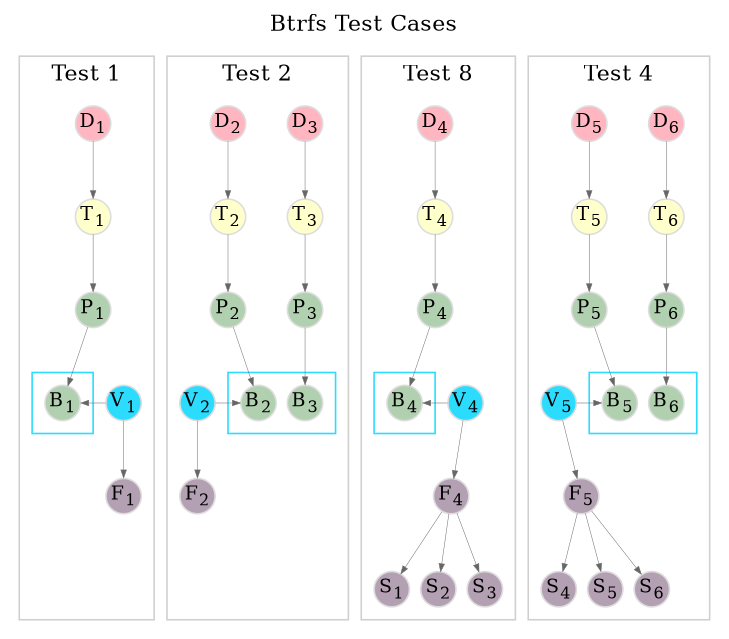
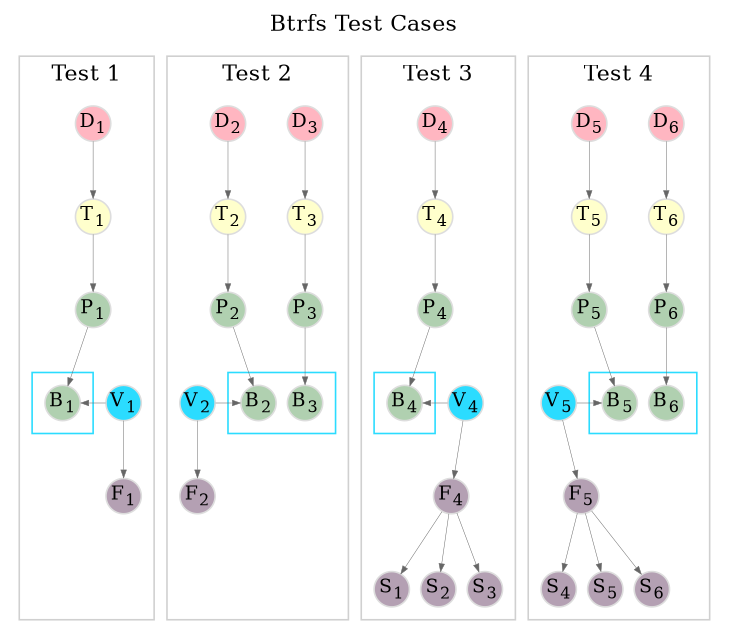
  digraph {
    bgcolor="#FFFFFF"
    color="#FFFFFF"
    compound=true
    label=<Btrfs Test Cases>
    labelloc=t
    nodesep=0.1
    rankdir=TB
    ranksep=0.5
    node [color="#DDDDDD" fillcolor="#B0D0B0" fixedsize=true fontsize=12 penwidth=1.0 style=filled]
    edge [arrowsize=0.5 color="#666666" penwidth=0.3]
    n1 [height=0.3 label=<B<SUB>1</SUB>> width=0.3]
    n2 [fillcolor="#FFB6C1" height=0.3 label=<D<SUB>1</SUB>> width=0.3]
    n3 [fillcolor="#FFFFCC" height=0.3 label=<T<SUB>1</SUB>> width=0.3]
    n4 [height=0.3 label=<P<SUB>1</SUB>> width=0.3]
    n5 [fillcolor="#2BDCFF" height=0.3 label=<V<SUB>1</SUB>> width=0.3]
    n6 [fillcolor="#B4A0B3" height=0.3 label=<F<SUB>1</SUB>> width=0.3]
    a_S1 [fillcolor="#FFFFC0" height=0.3 style=invis width=0.3]
    n8 [height=0.3 label=<B<SUB>2</SUB>> width=0.3]
    n9 [height=0.3 label=<B<SUB>3</SUB>> width=0.3]
    n10 [fillcolor="#FFB6C1" height=0.3 label=<D<SUB>3</SUB>> width=0.3]
    n11 [fillcolor="#FFFFCC" height=0.3 label=<T<SUB>3</SUB>> width=0.3]
    n12 [height=0.3 label=<P<SUB>3</SUB>> width=0.3]
    n13 [fillcolor="#FFB6C1" height=0.3 label=<D<SUB>2</SUB>> width=0.3]
    n14 [fillcolor="#FFFFCC" height=0.3 label=<T<SUB>2</SUB>> width=0.3]
    n15 [height=0.3 label=<P<SUB>2</SUB>> width=0.3]
    n16 [fillcolor="#2BDCFF" height=0.3 label=<V<SUB>2</SUB>> width=0.3]
    n17 [fillcolor="#B4A0B3" height=0.3 label=<F<SUB>2</SUB>> width=0.3]
    b_S2 [fillcolor="#FFFFC0" height=0.3 style=invis width=0.3]
    n19 [height=0.3 label=<B<SUB>4</SUB>> width=0.3]
    n20 [fillcolor="#FFB6C1" height=0.3 label=<D<SUB>4</SUB>> width=0.3]
    n21 [fillcolor="#FFFFCC" height=0.3 label=<T<SUB>4</SUB>> width=0.3]
    n22 [height=0.3 label=<P<SUB>4</SUB>> width=0.3]
    n23 [fillcolor="#2BDCFF" height=0.3 label=<V<SUB>4</SUB>> width=0.3]
    n24 [fillcolor="#B4A0B3" height=0.3 label=<F<SUB>4</SUB>> width=0.3]
    n25 [fillcolor="#B4A0B3" height=0.3 label=<S<SUB>1</SUB>> width=0.3]
    n26 [fillcolor="#B4A0B3" height=0.3 label=<S<SUB>2</SUB>> width=0.3]
    n27 [fillcolor="#B4A0B3" height=0.3 label=<S<SUB>3</SUB>> width=0.3]
    n28 [height=0.3 label=<B<SUB>5</SUB>> width=0.3]
    n29 [height=0.3 label=<B<SUB>6</SUB>> width=0.3]
    n30 [fillcolor="#FFB6C1" height=0.3 label=<D<SUB>6</SUB>> width=0.3]
    n31 [fillcolor="#FFFFCC" height=0.3 label=<T<SUB>6</SUB>> width=0.3]
    n32 [height=0.3 label=<P<SUB>6</SUB>> width=0.3]
    n33 [fillcolor="#FFB6C1" height=0.3 label=<D<SUB>5</SUB>> width=0.3]
    n34 [fillcolor="#FFFFCC" height=0.3 label=<T<SUB>5</SUB>> width=0.3]
    n35 [height=0.3 label=<P<SUB>5</SUB>> width=0.3]
    n36 [fillcolor="#2BDCFF" height=0.3 label=<V<SUB>5</SUB>> width=0.3]
    n37 [fillcolor="#B4A0B3" height=0.3 label=<F<SUB>5</SUB>> width=0.3]
    n38 [fillcolor="#B4A0B3" height=0.3 label=<S<SUB>4</SUB>> width=0.3]
    n39 [fillcolor="#B4A0B3" height=0.3 label=<S<SUB>5</SUB>> width=0.3]
    n40 [fillcolor="#B4A0B3" height=0.3 label=<S<SUB>6</SUB>> width=0.3]
    subgraph cluster_1 {
      color="#D0D0D0"
      label="Test 1"
      n2
      n3
      n4
      n5
      n6
      a_S1
      subgraph cluster_2 {
        color="#2BDCFF"
        label=""
        n1
      }
    }
    subgraph cluster_3 {
      color="#D0D0D0"
      label="Test 2"
      n10
      n11
      n12
      n13
      n14
      n15
      n16
      n17
      b_S2
      subgraph cluster_4 {
        color="#2BDCFF"
        label=""
        n8
        n9
      }
    }
    subgraph cluster_5 {
      color="#D0D0D0"
-     label="Test 8"
+     label="Test 3"
      n20
      n21
      n22
      n23
      n24
      n25
      n26
      n27
      subgraph cluster_6 {
        color="#2BDCFF"
        label=""
        n19
      }
    }
    subgraph cluster_7 {
      color="#D0D0D0"
      label="Test 4"
      n30
      n31
      n32
      n33
      n34
      n35
      n36
      n37
      n38
      n39
      n40
      subgraph cluster_8 {
        color="#2BDCFF"
        label=""
        n28
        n29
      }
    }
    n2 -> n3
    n3 -> n4
    n4 -> n1
    n4 -> n5 [style=invis]
    n5 -> n1 [constraint=false]
    n5 -> n6
    n6 -> a_S1 [style=invis]
    n10 -> n11
    n11 -> n12
    n12 -> n9
    n13 -> n14
    n14 -> n15
    n15 -> n8
    n15 -> n16 [style=invis]
    n16 -> n8 [constraint=false]
    n16 -> n17
    n17 -> b_S2 [style=invis]
    n20 -> n21
    n21 -> n22
    n22 -> n19
    n22 -> n23 [style=invis]
    n23 -> n19 [constraint=false]
    n23 -> n24
    n24 -> n25
    n24 -> n26
    n24 -> n27
    n30 -> n31
    n31 -> n32
    n32 -> n29
    n33 -> n34
    n34 -> n35
    n35 -> n28
    n35 -> n36 [style=invis]
    n36 -> n28 [constraint=false]
    n36 -> n37
    n37 -> n38
    n37 -> n39
    n37 -> n40
  }
